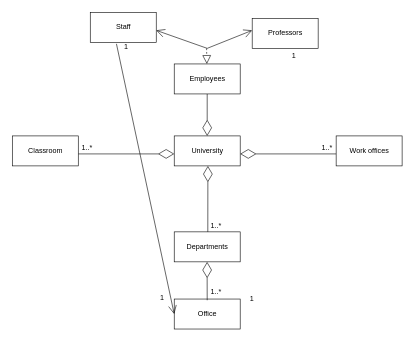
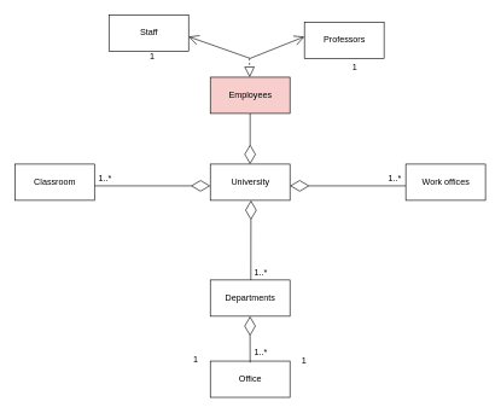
  <mxCell id="0" />
  <mxCell id="1" parent="0" />
  <mxCell id="2" value="University" style="html=1;" vertex="1" parent="1"><mxGeometry x="290" y="226" width="110" height="50" as="geometry" /></mxCell>
  <mxCell id="3" value="" style="endArrow=diamondThin;endFill=0;endSize=24;html=1;rounded=0;" edge="1" parent="1"><mxGeometry width="160" relative="1" as="geometry"><mxPoint x="130" y="256" as="sourcePoint" /><mxPoint x="290" y="256" as="targetPoint" /></mxGeometry></mxCell>
  <mxCell id="4" value="" style="endArrow=diamondThin;endFill=0;endSize=24;html=1;rounded=0;" edge="1" parent="1"><mxGeometry width="160" relative="1" as="geometry"><mxPoint x="560" y="256" as="sourcePoint" /><mxPoint x="400" y="256" as="targetPoint" /></mxGeometry></mxCell>
  <mxCell id="5" value="" style="endArrow=diamondThin;endFill=0;endSize=24;html=1;rounded=0;entryX=0.574;entryY=1.043;entryDx=0;entryDy=0;entryPerimeter=0;" edge="1" parent="1"><mxGeometry width="160" relative="1" as="geometry"><mxPoint x="346" y="388" as="sourcePoint" /><mxPoint x="346.14" y="276.15" as="targetPoint" /></mxGeometry></mxCell>
  <mxCell id="6" value="Classroom" style="html=1;" vertex="1" parent="1"><mxGeometry x="20" y="226" width="110" height="50" as="geometry" /></mxCell>
  <mxCell id="7" value="Work offices" style="html=1;" vertex="1" parent="1"><mxGeometry x="560" y="226" width="110" height="50" as="geometry" /></mxCell>
  <mxCell id="8" value="Departments" style="html=1;" vertex="1" parent="1"><mxGeometry x="290" y="386" width="110" height="50" as="geometry" /></mxCell>
  <mxCell id="9" value="Office" style="html=1;" vertex="1" parent="1"><mxGeometry x="290" y="498" width="110" height="50" as="geometry" /></mxCell>
  <mxCell id="10" value="" style="endArrow=diamondThin;endFill=0;endSize=24;html=1;rounded=0;entryX=0.574;entryY=1.043;entryDx=0;entryDy=0;entryPerimeter=0;exitX=0.5;exitY=0;exitDx=0;exitDy=0;" edge="1" parent="1"><mxGeometry width="160" relative="1" as="geometry"><mxPoint x="345" y="500" as="sourcePoint" /><mxPoint x="344.85" y="436.15" as="targetPoint" /></mxGeometry></mxCell>
  <mxCell id="11" value="1..*" style="text;html=1;strokeColor=none;fillColor=none;align=center;verticalAlign=middle;whiteSpace=wrap;rounded=0;" vertex="1" parent="1"><mxGeometry x="130" y="236" width="30" height="20" as="geometry" /></mxCell>
  <mxCell id="12" value="1..*" style="text;html=1;strokeColor=none;fillColor=none;align=center;verticalAlign=middle;whiteSpace=wrap;rounded=0;" vertex="1" parent="1"><mxGeometry x="530" y="236" width="30" height="20" as="geometry" /></mxCell>
  <mxCell id="13" value="1..*" style="text;html=1;strokeColor=none;fillColor=none;align=center;verticalAlign=middle;whiteSpace=wrap;rounded=0;" vertex="1" parent="1"><mxGeometry x="345" y="366" width="30" height="20" as="geometry" /></mxCell>
  <mxCell id="14" value="1..*" style="text;html=1;strokeColor=none;fillColor=none;align=center;verticalAlign=middle;whiteSpace=wrap;rounded=0;" vertex="1" parent="1"><mxGeometry x="345" y="476" width="30" height="20" as="geometry" /></mxCell>
  <mxCell id="15" value="" style="endArrow=diamondThin;endFill=0;endSize=24;html=1;rounded=0;entryX=0.5;entryY=0;entryDx=0;entryDy=0;" edge="1" parent="1" target="2"><mxGeometry width="160" relative="1" as="geometry"><mxPoint x="345" y="156" as="sourcePoint" /><mxPoint x="410" y="336" as="targetPoint" /></mxGeometry></mxCell>
- <mxCell id="16" value="Employees" style="html=1;" vertex="1" parent="1"><mxGeometry x="290" y="106" width="110" height="50" as="geometry" /></mxCell>
+ <mxCell id="16" value="Employees" style="html=1;fillColor=#f8cecc;" vertex="1" parent="1"><mxGeometry x="290" y="106" width="110" height="50" as="geometry" /></mxCell>
  <mxCell id="17" value="" style="endArrow=block;dashed=1;endFill=0;endSize=12;html=1;rounded=0;" edge="1" parent="1"><mxGeometry width="160" relative="1" as="geometry"><mxPoint x="344" y="80" as="sourcePoint" /><mxPoint x="344.43" y="106" as="targetPoint" /></mxGeometry></mxCell>
  <mxCell id="18" value="" style="endArrow=open;endFill=1;endSize=12;html=1;rounded=0;" edge="1" parent="1"><mxGeometry width="160" relative="1" as="geometry"><mxPoint x="345" y="80" as="sourcePoint" /><mxPoint x="260" y="50" as="targetPoint" /></mxGeometry></mxCell>
  <mxCell id="19" value="" style="endArrow=open;endFill=1;endSize=12;html=1;rounded=0;" edge="1" parent="1"><mxGeometry width="160" relative="1" as="geometry"><mxPoint x="345" y="80" as="sourcePoint" /><mxPoint x="420" y="50" as="targetPoint" /><Array as="points" /></mxGeometry></mxCell>
  <mxCell id="20" value="Staff" style="html=1;" vertex="1" parent="1"><mxGeometry x="150" y="20" width="110" height="50" as="geometry" /></mxCell>
  <mxCell id="21" value="Professors" style="html=1;" vertex="1" parent="1"><mxGeometry x="420" y="30" width="110" height="50" as="geometry" /></mxCell>
- <mxCell id="22" value="" style="endArrow=open;endFill=1;endSize=12;html=1;rounded=0;entryX=0;entryY=0.5;entryDx=0;entryDy=0;exitX=0.397;exitY=1.049;exitDx=0;exitDy=0;exitPerimeter=0;" edge="1" parent="1" source="20" target="9"><mxGeometry width="160" relative="1" as="geometry"><mxPoint x="120" y="120" as="sourcePoint" /><mxPoint x="280" y="120" as="targetPoint" /></mxGeometry></mxCell>
  <mxCell id="23" value="1" style="text;html=1;strokeColor=none;fillColor=none;align=center;verticalAlign=middle;whiteSpace=wrap;rounded=0;" vertex="1" parent="1"><mxGeometry x="200" y="76" width="20" height="4" as="geometry" /></mxCell>
  <mxCell id="24" value="1" style="text;html=1;strokeColor=none;fillColor=none;align=center;verticalAlign=middle;whiteSpace=wrap;rounded=0;" vertex="1" parent="1"><mxGeometry x="480" y="90" width="20" height="4" as="geometry" /></mxCell>
  <mxCell id="25" value="1" style="text;html=1;strokeColor=none;fillColor=none;align=center;verticalAlign=middle;whiteSpace=wrap;rounded=0;" vertex="1" parent="1"><mxGeometry x="260" y="494" width="20" height="4" as="geometry" /></mxCell>
  <mxCell id="26" value="1" style="text;html=1;strokeColor=none;fillColor=none;align=center;verticalAlign=middle;whiteSpace=wrap;rounded=0;" vertex="1" parent="1"><mxGeometry x="410" y="496" width="20" height="4" as="geometry" /></mxCell>
